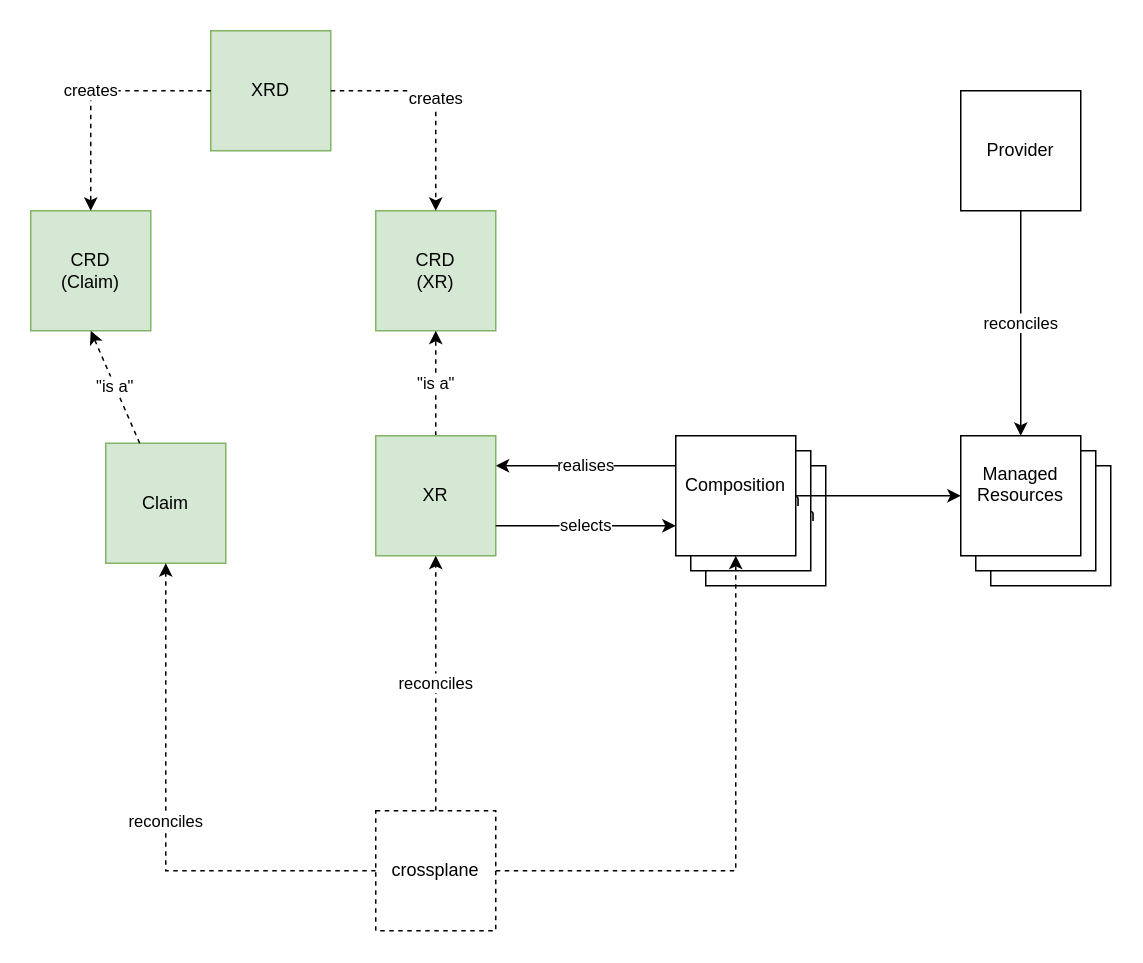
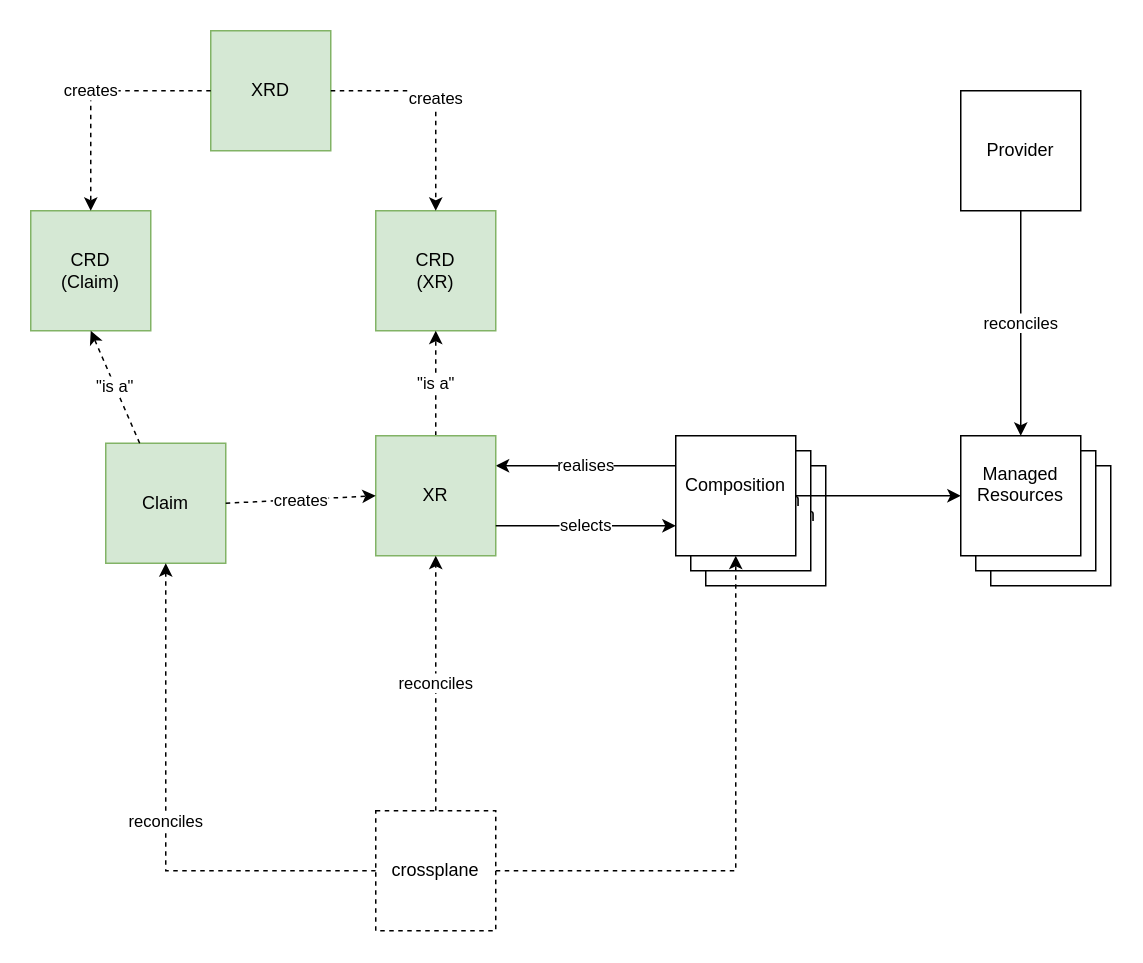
  <mxCell id="0" />
  <mxCell id="1" parent="0" />
  <mxCell id="2" value="&lt;div&gt;Managed&lt;br&gt;Resources&lt;/div&gt;&lt;div&gt;&lt;br&gt;&lt;/div&gt;" style="whiteSpace=wrap;html=1;aspect=fixed;" vertex="1" parent="1"><mxGeometry x="660" y="310" width="80" height="80" as="geometry" /></mxCell>
  <mxCell id="3" value="&lt;div&gt;Managed&lt;br&gt;Resources&lt;/div&gt;&lt;div&gt;&lt;br&gt;&lt;/div&gt;" style="whiteSpace=wrap;html=1;aspect=fixed;" vertex="1" parent="1"><mxGeometry x="650" y="300" width="80" height="80" as="geometry" /></mxCell>
  <mxCell id="4" value="&lt;div&gt;Composition&lt;/div&gt;&lt;div&gt;&lt;br&gt;&lt;/div&gt;" style="whiteSpace=wrap;html=1;aspect=fixed;" vertex="1" parent="1"><mxGeometry x="470" y="310" width="80" height="80" as="geometry" /></mxCell>
  <mxCell id="5" value="&lt;div&gt;Composition&lt;/div&gt;&lt;div&gt;&lt;br&gt;&lt;/div&gt;" style="whiteSpace=wrap;html=1;aspect=fixed;" vertex="1" parent="1"><mxGeometry x="460" y="300" width="80" height="80" as="geometry" /></mxCell>
  <mxCell id="6" value="XRD" style="whiteSpace=wrap;html=1;aspect=fixed;fillColor=#d5e8d4;strokeColor=#82b366;" vertex="1" parent="1"><mxGeometry x="140" y="20" width="80" height="80" as="geometry" /></mxCell>
  <mxCell id="7" value="CRD&lt;br&gt;(Claim)" style="whiteSpace=wrap;html=1;aspect=fixed;fillColor=#d5e8d4;strokeColor=#82b366;" vertex="1" parent="1"><mxGeometry x="20" y="140" width="80" height="80" as="geometry" /></mxCell>
  <mxCell id="8" value="&lt;div&gt;CRD&lt;/div&gt;&lt;div&gt;(XR)&lt;br&gt;&lt;/div&gt;" style="whiteSpace=wrap;html=1;aspect=fixed;fillColor=#d5e8d4;strokeColor=#82b366;" vertex="1" parent="1"><mxGeometry x="250" y="140" width="80" height="80" as="geometry" /></mxCell>
  <mxCell id="9" value="creates" style="endArrow=classic;html=1;rounded=0;entryX=0.5;entryY=0;entryDx=0;entryDy=0;exitX=0;exitY=0.5;exitDx=0;exitDy=0;dashed=1;" edge="1" parent="1" source="6" target="7"><mxGeometry width="50" height="50" relative="1" as="geometry"><mxPoint x="240" y="240" as="sourcePoint" /><mxPoint x="290" y="190" as="targetPoint" /><Array as="points"><mxPoint x="60" y="60" /></Array></mxGeometry></mxCell>
  <mxCell id="10" value="&lt;div&gt;creates&lt;/div&gt;" style="endArrow=classic;html=1;rounded=0;exitX=1;exitY=0.5;exitDx=0;exitDy=0;dashed=1;" edge="1" parent="1" source="6" target="8"><mxGeometry width="50" height="50" relative="1" as="geometry"><mxPoint x="240" y="240" as="sourcePoint" /><mxPoint x="290" y="190" as="targetPoint" /><Array as="points"><mxPoint x="290" y="60" /></Array></mxGeometry></mxCell>
  <mxCell id="11" value="&lt;div&gt;Composition&lt;/div&gt;&lt;div&gt;&lt;br&gt;&lt;/div&gt;" style="whiteSpace=wrap;html=1;aspect=fixed;" vertex="1" parent="1"><mxGeometry x="450" y="290" width="80" height="80" as="geometry" /></mxCell>
  <mxCell id="12" value="&lt;div&gt;realises&lt;/div&gt;" style="endArrow=classic;html=1;rounded=0;exitX=0;exitY=0.25;exitDx=0;exitDy=0;entryX=1;entryY=0.25;entryDx=0;entryDy=0;" edge="1" parent="1" source="11" target="14"><mxGeometry width="50" height="50" relative="1" as="geometry"><mxPoint x="350" y="330" as="sourcePoint" /><mxPoint x="400" y="280" as="targetPoint" /></mxGeometry></mxCell>
  <mxCell id="13" value="&lt;div&gt;&quot;is a&quot;&lt;/div&gt;" style="edgeStyle=orthogonalEdgeStyle;rounded=0;orthogonalLoop=1;jettySize=auto;html=1;dashed=1;" edge="1" parent="1" source="14" target="8"><mxGeometry relative="1" as="geometry" /></mxCell>
  <mxCell id="14" value="XR" style="whiteSpace=wrap;html=1;aspect=fixed;fillColor=#d5e8d4;strokeColor=#82b366;" vertex="1" parent="1"><mxGeometry x="250" y="290" width="80" height="80" as="geometry" /></mxCell>
  <mxCell id="15" value="&lt;div&gt;selects&lt;/div&gt;" style="endArrow=classic;html=1;rounded=0;exitX=1;exitY=0.75;exitDx=0;exitDy=0;entryX=0;entryY=0.75;entryDx=0;entryDy=0;" edge="1" parent="1" source="14" target="11"><mxGeometry width="50" height="50" relative="1" as="geometry"><mxPoint x="350" y="420" as="sourcePoint" /><mxPoint x="400" y="370" as="targetPoint" /></mxGeometry></mxCell>
  <mxCell id="16" value="&lt;div&gt;Managed&lt;br&gt;Resources&lt;/div&gt;&lt;div&gt;&lt;br&gt;&lt;/div&gt;" style="whiteSpace=wrap;html=1;aspect=fixed;" vertex="1" parent="1"><mxGeometry x="640" y="290" width="80" height="80" as="geometry" /></mxCell>
  <mxCell id="17" value="" style="endArrow=classic;html=1;rounded=0;entryX=0;entryY=0.5;entryDx=0;entryDy=0;" edge="1" parent="1" target="16"><mxGeometry width="50" height="50" relative="1" as="geometry"><mxPoint x="530" y="330" as="sourcePoint" /><mxPoint x="390" y="370" as="targetPoint" /></mxGeometry></mxCell>
  <mxCell id="18" value="Provider" style="whiteSpace=wrap;html=1;aspect=fixed;" vertex="1" parent="1"><mxGeometry x="640" y="60" width="80" height="80" as="geometry" /></mxCell>
  <mxCell id="19" value="&lt;div&gt;reconciles&lt;/div&gt;" style="endArrow=classic;html=1;rounded=0;exitX=0.5;exitY=1;exitDx=0;exitDy=0;entryX=0.5;entryY=0;entryDx=0;entryDy=0;" edge="1" parent="1" source="18" target="16"><mxGeometry width="50" height="50" relative="1" as="geometry"><mxPoint x="340" y="420" as="sourcePoint" /><mxPoint x="390" y="370" as="targetPoint" /></mxGeometry></mxCell>
  <mxCell id="20" value="&lt;div&gt;Claim&lt;/div&gt;" style="whiteSpace=wrap;html=1;aspect=fixed;fillColor=#d5e8d4;strokeColor=#82b366;" vertex="1" parent="1"><mxGeometry x="70" y="295" width="80" height="80" as="geometry" /></mxCell>
+ <mxCell id="21" value="&lt;div&gt;creates&lt;/div&gt;" style="endArrow=classic;html=1;rounded=0;dashed=1;exitX=1;exitY=0.5;exitDx=0;exitDy=0;entryX=0;entryY=0.5;entryDx=0;entryDy=0;" edge="1" parent="1" source="20" target="14"><mxGeometry width="50" height="50" relative="1" as="geometry"><mxPoint x="340" y="420" as="sourcePoint" /><mxPoint x="390" y="370" as="targetPoint" /></mxGeometry></mxCell>
  <mxCell id="22" value="&lt;div&gt;&quot;is a&quot;&lt;/div&gt;" style="endArrow=classic;html=1;rounded=0;dashed=1;entryX=0.5;entryY=1;entryDx=0;entryDy=0;" edge="1" parent="1" source="20" target="7"><mxGeometry width="50" height="50" relative="1" as="geometry"><mxPoint x="340" y="420" as="sourcePoint" /><mxPoint x="390" y="370" as="targetPoint" /></mxGeometry></mxCell>
  <mxCell id="23" value="reconciles" style="edgeStyle=orthogonalEdgeStyle;rounded=0;orthogonalLoop=1;jettySize=auto;html=1;dashed=1;" edge="1" parent="1" source="26" target="20"><mxGeometry relative="1" as="geometry" /></mxCell>
  <mxCell id="24" value="reconciles" style="edgeStyle=orthogonalEdgeStyle;rounded=0;orthogonalLoop=1;jettySize=auto;html=1;dashed=1;" edge="1" parent="1" source="26" target="14"><mxGeometry relative="1" as="geometry" /></mxCell>
  <mxCell id="25" style="edgeStyle=orthogonalEdgeStyle;rounded=0;orthogonalLoop=1;jettySize=auto;html=1;exitX=1;exitY=0.5;exitDx=0;exitDy=0;dashed=1;" edge="1" parent="1" source="26" target="11"><mxGeometry relative="1" as="geometry" /></mxCell>
  <mxCell id="26" value="crossplane" style="whiteSpace=wrap;html=1;aspect=fixed;dashed=1;" vertex="1" parent="1"><mxGeometry x="250" y="540" width="80" height="80" as="geometry" /></mxCell>
